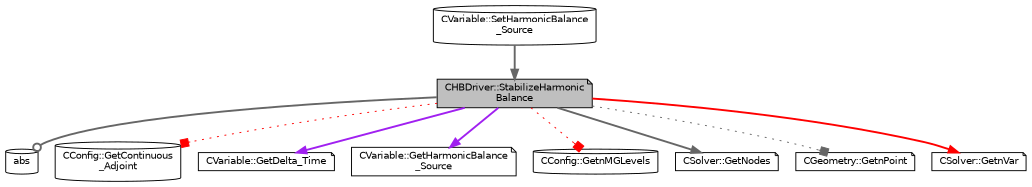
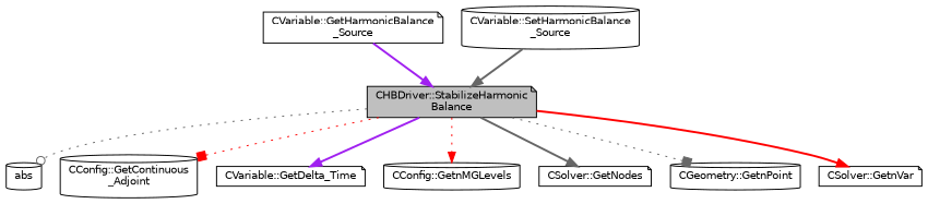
  digraph {
    rankdir=TB
    node [color=black fillcolor=white fontname=Helvetica fontsize=10 shape=note style=filled]
    edge [arrowhead=normal color=gray40 fontname=Helvetica fontsize=10 labelfontname=Helvetica labelfontsize=10 style=bold]
    n1 [fillcolor=grey75 fontcolor=black height=0.2 label="CHBDriver::StabilizeHarmonic\lBalance" width=0.4]
    n2 [height=0.2 label=abs shape=cylinder width=0.4]
    n3 [height=0.2 label="CConfig::GetContinuous\l_Adjoint" shape=cylinder width=0.4]
    n4 [height=0.2 label="CVariable::GetDelta_Time" width=0.4]
    n5 [height=0.2 label="CVariable::GetHarmonicBalance\l_Source" width=0.4]
    n6 [height=0.2 label="CConfig::GetnMGLevels" shape=cylinder width=0.4]
    n7 [height=0.2 label="CSolver::GetNodes" width=0.4]
-   n8 [height=0.2 label="CGeometry::GetnPoint" width=0.4]
+   n8 [height=0.2 label="CGeometry::GetnPoint" shape=cylinder width=0.4]
    n9 [height=0.2 label="CSolver::GetnVar" width=0.4]
    n10 [height=0.2 label="CVariable::SetHarmonicBalance\l_Source" shape=cylinder width=0.4]
-   n1 -> n2 [arrowhead=odot]
+   n1 -> n2 [arrowhead=odot style=dotted]
    n1 -> n3 [arrowhead=box color=red style=dotted]
    n1 -> n4 [color=purple]
-   n1 -> n5 [color=purple]
-   n1 -> n6 [arrowhead=box color=red style=dotted]
+   n5 -> n1 [color=purple]
+   n1 -> n6 [color=red style=dotted]
    n1 -> n7
    n1 -> n8 [arrowhead=box style=dotted]
    n1 -> n9 [color=red]
    n10 -> n1
  }
